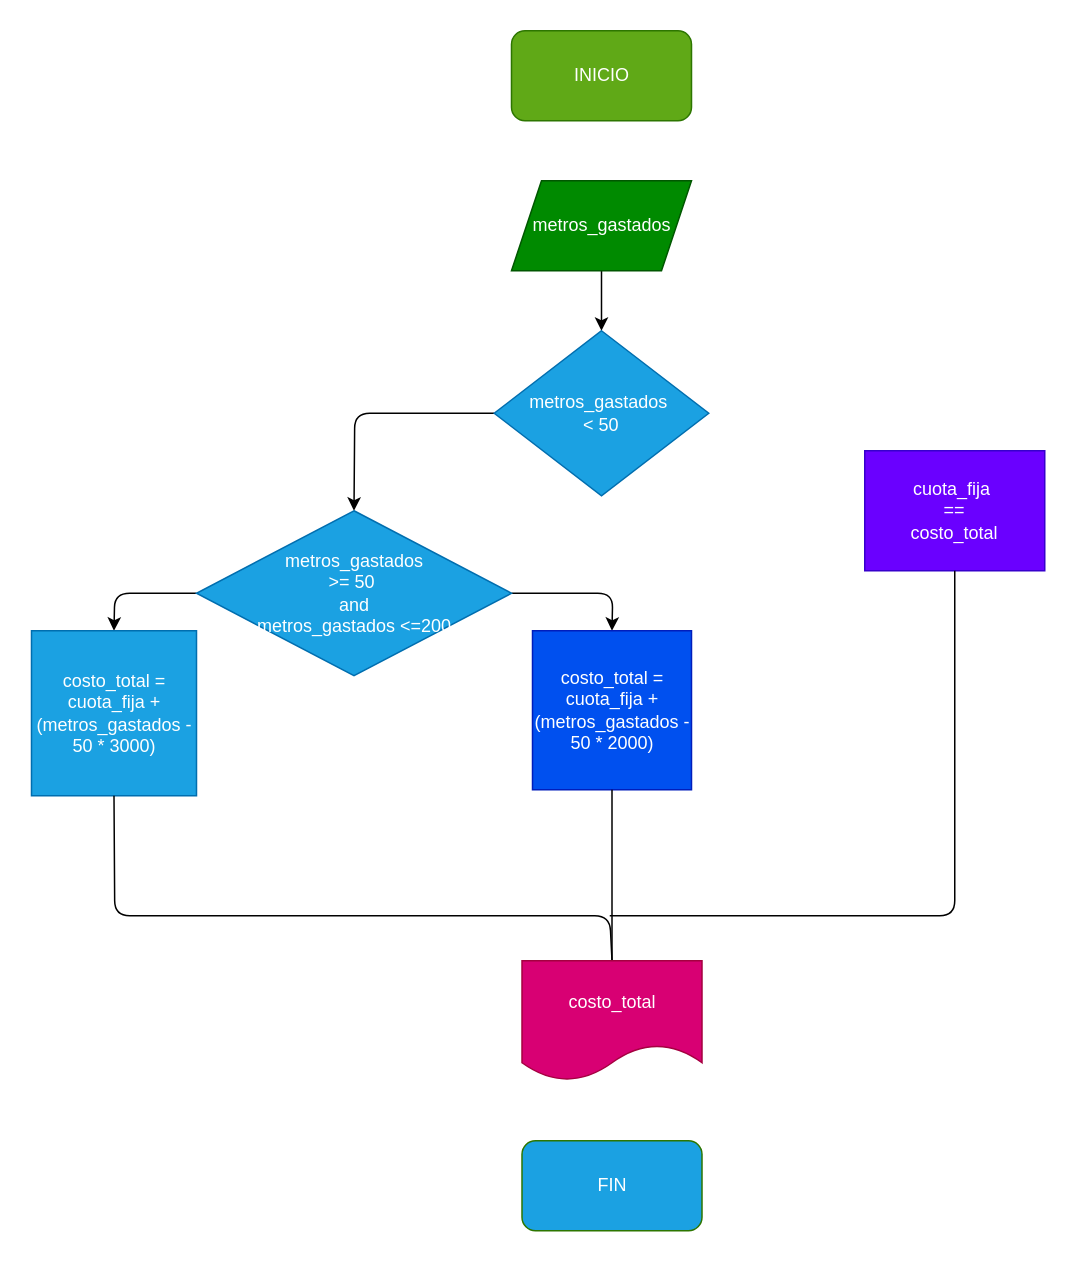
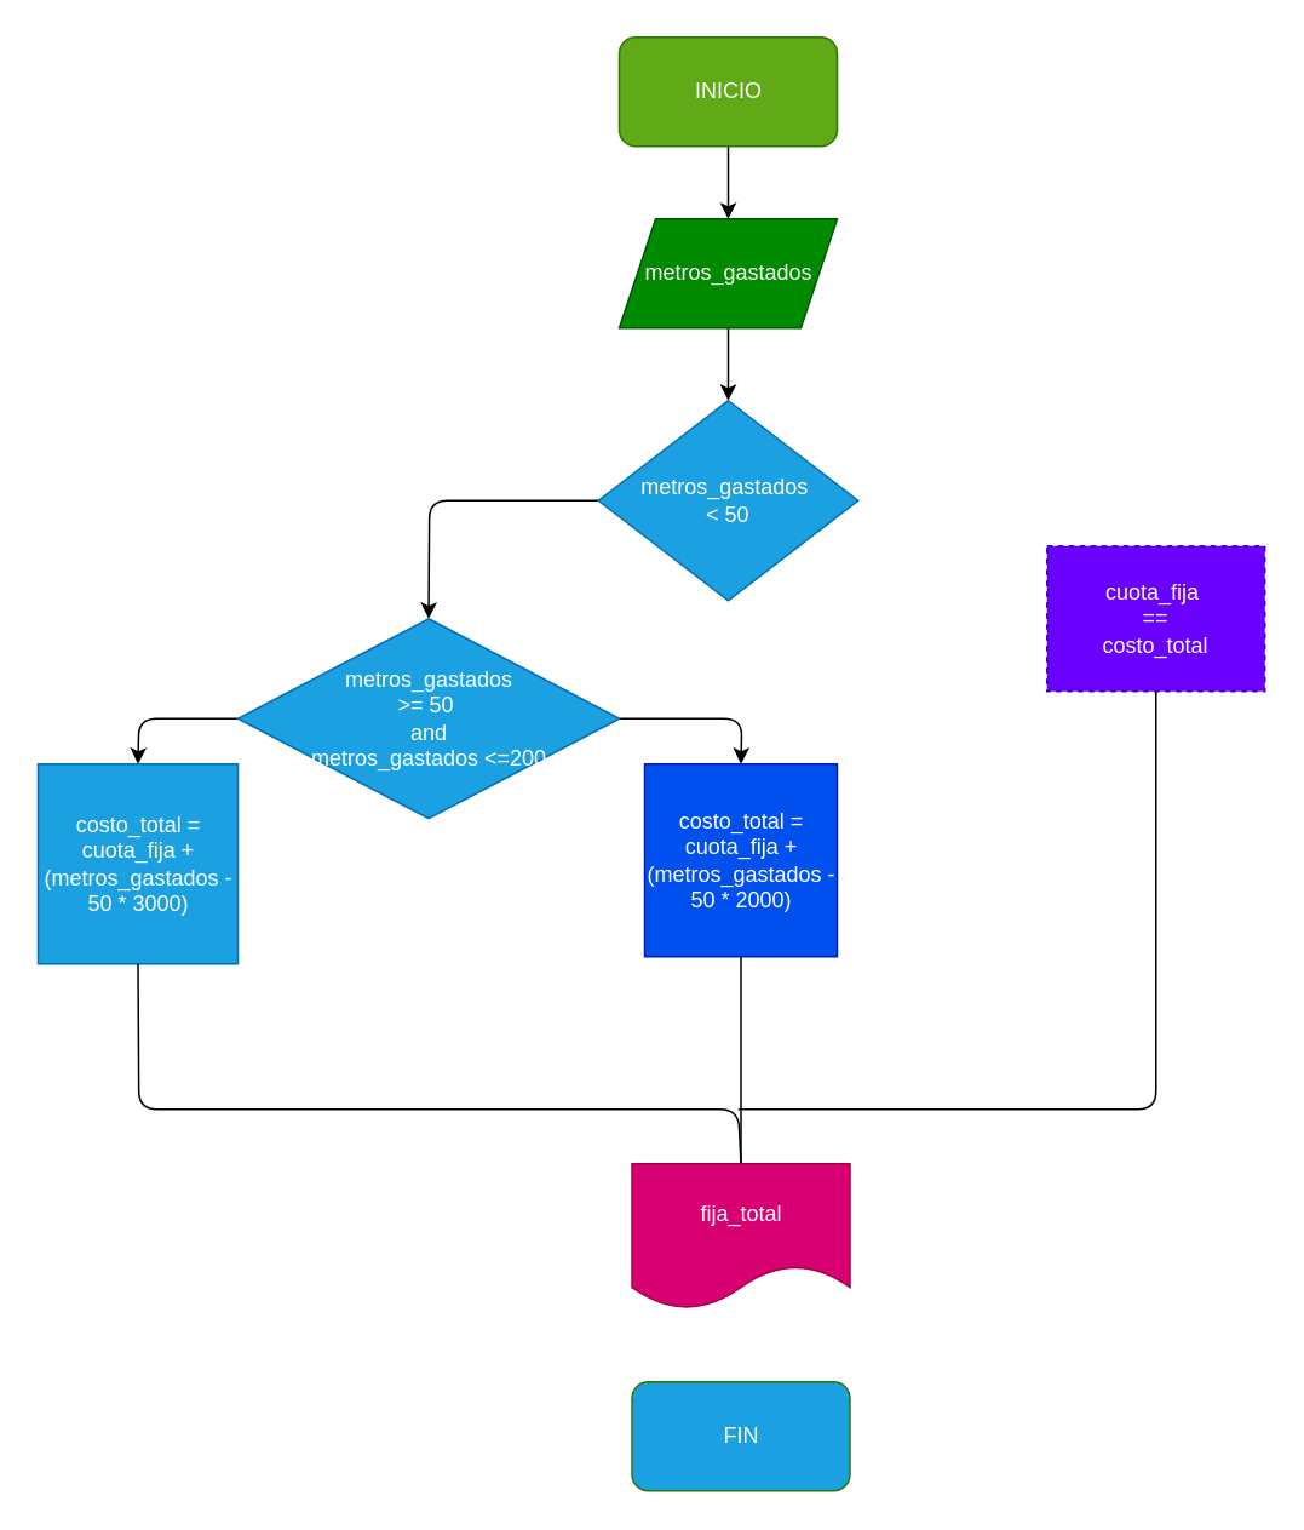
  <mxCell id="0" />
  <mxCell id="1" parent="0" />
+ <mxCell id="2" value="" style="edgeStyle=none;html=1;" edge="1" parent="1" source="3" target="5"><mxGeometry relative="1" as="geometry" /></mxCell>
  <mxCell id="3" value="INICIO" style="rounded=1;whiteSpace=wrap;html=1;fillColor=#60a917;fontColor=#ffffff;strokeColor=#2D7600;" vertex="1" parent="1"><mxGeometry x="340.5" y="20" width="120" height="60" as="geometry" /></mxCell>
  <mxCell id="4" value="" style="edgeStyle=none;html=1;" edge="1" parent="1" source="5" target="7"><mxGeometry relative="1" as="geometry" /></mxCell>
  <mxCell id="5" value="metros_gastados" style="shape=parallelogram;perimeter=parallelogramPerimeter;whiteSpace=wrap;html=1;fixedSize=1;fillColor=#008a00;fontColor=#ffffff;strokeColor=#005700;" vertex="1" parent="1"><mxGeometry x="340.5" y="120" width="120" height="60" as="geometry" /></mxCell>
  <mxCell id="6" style="edgeStyle=none;html=1;exitX=0;exitY=0.5;exitDx=0;exitDy=0;entryX=0.5;entryY=0;entryDx=0;entryDy=0;" edge="1" parent="1" source="7" target="11"><mxGeometry relative="1" as="geometry"><Array as="points"><mxPoint x="236" y="275" /></Array></mxGeometry></mxCell>
  <mxCell id="7" value="metros_gastados&amp;nbsp;&lt;br&gt;&amp;lt; 50" style="rhombus;whiteSpace=wrap;html=1;fillColor=#1ba1e2;fontColor=#ffffff;strokeColor=#006EAF;" vertex="1" parent="1"><mxGeometry x="329" y="220" width="143" height="110" as="geometry" /></mxCell>
- <mxCell id="8" value="cuota_fija&amp;nbsp;&lt;br&gt;==&lt;br&gt;costo_total" style="rounded=0;whiteSpace=wrap;html=1;fillColor=#6a00ff;fontColor=#ffffff;strokeColor=#3700CC;" vertex="1" parent="1"><mxGeometry x="576" y="300" width="120" height="80" as="geometry" /></mxCell>
+ <mxCell id="8" value="cuota_fija&amp;nbsp;&lt;br&gt;==&lt;br&gt;costo_total" style="rounded=0;whiteSpace=wrap;html=1;fillColor=#6a00ff;fontColor=#ffffff;strokeColor=#3700CC;dashed=1;" vertex="1" parent="1"><mxGeometry x="576" y="300" width="120" height="80" as="geometry" /></mxCell>
  <mxCell id="9" style="edgeStyle=none;html=1;exitX=1;exitY=0.5;exitDx=0;exitDy=0;entryX=0.5;entryY=0;entryDx=0;entryDy=0;" edge="1" parent="1" source="11" target="12"><mxGeometry relative="1" as="geometry"><Array as="points"><mxPoint x="408" y="395" /></Array></mxGeometry></mxCell>
  <mxCell id="10" style="edgeStyle=none;html=1;exitX=0;exitY=0.5;exitDx=0;exitDy=0;entryX=0.5;entryY=0;entryDx=0;entryDy=0;" edge="1" parent="1" source="11" target="13"><mxGeometry relative="1" as="geometry"><Array as="points"><mxPoint x="76" y="395" /></Array></mxGeometry></mxCell>
  <mxCell id="11" value="metros_gastados&lt;br&gt;&amp;gt;= 50&amp;nbsp;&lt;br&gt;and&lt;br&gt;metros_gastados &amp;lt;=200" style="rhombus;whiteSpace=wrap;html=1;fillColor=#1ba1e2;fontColor=#ffffff;strokeColor=#006EAF;" vertex="1" parent="1"><mxGeometry x="130.5" y="340" width="210" height="110" as="geometry" /></mxCell>
  <mxCell id="12" value="costo_total =&lt;br&gt;cuota_fija + (metros_gastados - 50 * 2000)" style="whiteSpace=wrap;html=1;aspect=fixed;fillColor=#0050ef;fontColor=#ffffff;strokeColor=#001DBC;" vertex="1" parent="1"><mxGeometry x="354.5" y="420" width="106" height="106" as="geometry" /></mxCell>
  <mxCell id="13" value="costo_total =&lt;br&gt;cuota_fija + (metros_gastados - 50 * 3000)" style="whiteSpace=wrap;html=1;aspect=fixed;fillColor=#1ba1e2;fontColor=#ffffff;strokeColor=#006EAF;" vertex="1" parent="1"><mxGeometry x="20.5" y="420" width="110" height="110" as="geometry" /></mxCell>
  <mxCell id="14" value="" style="endArrow=none;html=1;entryX=0.5;entryY=1;entryDx=0;entryDy=0;startArrow=none;exitX=0.5;exitY=0;exitDx=0;exitDy=0;" edge="1" parent="1" source="16" target="12"><mxGeometry width="50" height="50" relative="1" as="geometry"><mxPoint x="476" y="640" as="sourcePoint" /><mxPoint x="426" y="520" as="targetPoint" /></mxGeometry></mxCell>
  <mxCell id="15" value="" style="endArrow=none;html=1;exitX=0.5;exitY=1;exitDx=0;exitDy=0;entryX=0.5;entryY=0;entryDx=0;entryDy=0;" edge="1" parent="1" source="13" target="16"><mxGeometry width="50" height="50" relative="1" as="geometry"><mxPoint x="376" y="570" as="sourcePoint" /><mxPoint x="376" y="650" as="targetPoint" /><Array as="points"><mxPoint x="76" y="610" /><mxPoint x="406" y="610" /></Array></mxGeometry></mxCell>
- <mxCell id="16" value="costo_total" style="shape=document;whiteSpace=wrap;html=1;boundedLbl=1;fillColor=#d80073;fontColor=#ffffff;strokeColor=#A50040;" vertex="1" parent="1"><mxGeometry x="347.5" y="640" width="120" height="80" as="geometry" /></mxCell>
+ <mxCell id="16" value="fija_total" style="shape=document;whiteSpace=wrap;html=1;boundedLbl=1;fillColor=#d80073;fontColor=#ffffff;strokeColor=#A50040;" vertex="1" parent="1"><mxGeometry x="347.5" y="640" width="120" height="80" as="geometry" /></mxCell>
  <mxCell id="17" value="" style="endArrow=none;html=1;entryX=0.5;entryY=1;entryDx=0;entryDy=0;" edge="1" parent="1" target="8"><mxGeometry width="50" height="50" relative="1" as="geometry"><mxPoint x="406" y="610" as="sourcePoint" /><mxPoint x="426" y="520" as="targetPoint" /><Array as="points"><mxPoint x="636" y="610" /></Array></mxGeometry></mxCell>
  <mxCell id="18" value="FIN" style="rounded=1;whiteSpace=wrap;html=1;fillColor=#1ba1e2;fontColor=#ffffff;strokeColor=#2D7600;" vertex="1" parent="1"><mxGeometry x="347.5" y="760" width="120" height="60" as="geometry" /></mxCell>
